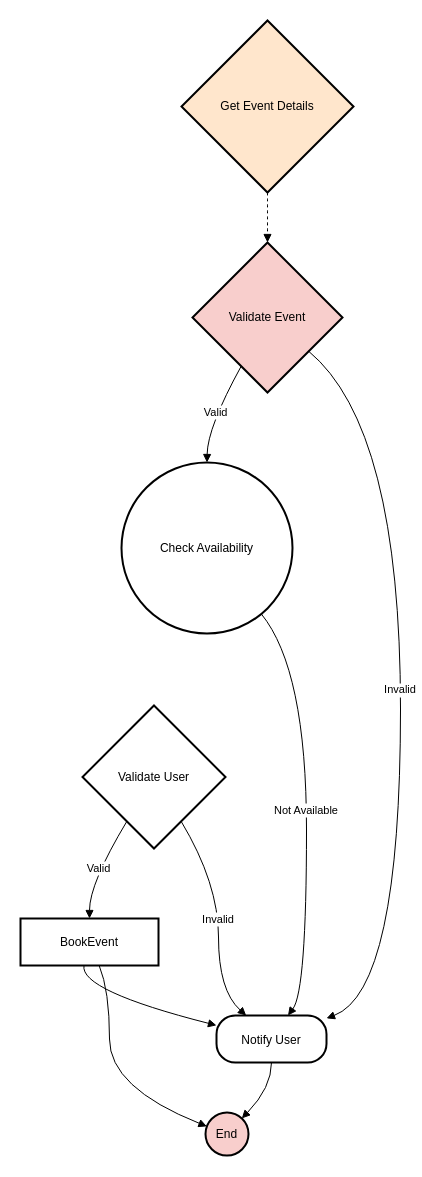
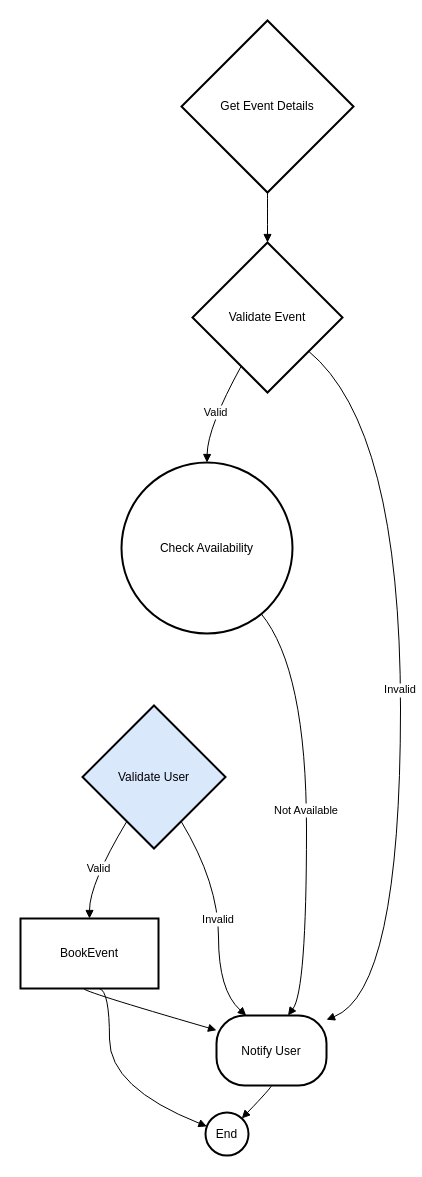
  <mxCell id="0" />
  <mxCell id="1" parent="0" />
- <mxCell id="2" value="Get Event Details" style="rhombus;strokeWidth=2;whiteSpace=wrap;fillColor=#ffe6cc;" vertex="1" parent="1"><mxGeometry x="181" y="20" width="172" height="172" as="geometry" /></mxCell>
- <mxCell id="3" value="Validate Event" style="rhombus;strokeWidth=2;whiteSpace=wrap;fillColor=#f8cecc;" vertex="1" parent="1"><mxGeometry x="192" y="242" width="150" height="150" as="geometry" /></mxCell>
+ <mxCell id="2" value="Get Event Details" style="rhombus;strokeWidth=2;whiteSpace=wrap;" vertex="1" parent="1"><mxGeometry x="181" y="20" width="172" height="172" as="geometry" /></mxCell>
+ <mxCell id="3" value="Validate Event" style="rhombus;strokeWidth=2;whiteSpace=wrap;" vertex="1" parent="1"><mxGeometry x="192" y="242" width="150" height="150" as="geometry" /></mxCell>
  <mxCell id="4" value="Check Availability" style="ellipse;strokeWidth=2;whiteSpace=wrap;" vertex="1" parent="1"><mxGeometry x="121" y="462" width="171" height="171" as="geometry" /></mxCell>
- <mxCell id="5" value="Notify User" style="rounded=1;arcSize=40;strokeWidth=2" vertex="1" parent="1"><mxGeometry x="216" y="1015" width="110" height="47" as="geometry" /></mxCell>
- <mxCell id="6" value="Validate User" style="rhombus;strokeWidth=2;whiteSpace=wrap;" vertex="1" parent="1"><mxGeometry x="82" y="705" width="143" height="143" as="geometry" /></mxCell>
- <mxCell id="7" value="BookEvent" style="whiteSpace=wrap;strokeWidth=2;" vertex="1" parent="1"><mxGeometry x="20" y="918" width="138" height="47" as="geometry" /></mxCell>
- <mxCell id="8" value="End" style="ellipse;aspect=fixed;strokeWidth=2;whiteSpace=wrap;fillColor=#f8cecc;" vertex="1" parent="1"><mxGeometry x="205" y="1112" width="43" height="43" as="geometry" /></mxCell>
- <mxCell id="9" value="" style="curved=1;startArrow=none;endArrow=block;exitX=0.5;exitY=1;entryX=0.5;entryY=0;dashed=1;" edge="1" parent="1" source="2" target="3"><mxGeometry relative="1" as="geometry"><Array as="points" /></mxGeometry></mxCell>
+ <mxCell id="5" value="Notify User" style="rounded=1;arcSize=40;strokeWidth=2" vertex="1" parent="1"><mxGeometry x="216" y="1015" width="110" height="70" as="geometry" /></mxCell>
+ <mxCell id="6" value="Validate User" style="rhombus;strokeWidth=2;whiteSpace=wrap;fillColor=#dae8fc;" vertex="1" parent="1"><mxGeometry x="82" y="705" width="143" height="143" as="geometry" /></mxCell>
+ <mxCell id="7" value="BookEvent" style="whiteSpace=wrap;strokeWidth=2;" vertex="1" parent="1"><mxGeometry x="20" y="918" width="138" height="70" as="geometry" /></mxCell>
+ <mxCell id="8" value="End" style="ellipse;aspect=fixed;strokeWidth=2;whiteSpace=wrap;" vertex="1" parent="1"><mxGeometry x="205" y="1112" width="43" height="43" as="geometry" /></mxCell>
+ <mxCell id="9" value="" style="curved=1;startArrow=none;endArrow=block;exitX=0.5;exitY=1;entryX=0.5;entryY=0;" edge="1" parent="1" source="2" target="3"><mxGeometry relative="1" as="geometry"><Array as="points" /></mxGeometry></mxCell>
  <mxCell id="10" value="Valid" style="curved=1;startArrow=none;endArrow=block;exitX=0.23;exitY=1;entryX=0.5;entryY=0;" edge="1" parent="1" source="3" target="4"><mxGeometry relative="1" as="geometry"><Array as="points"><mxPoint x="207" y="427" /></Array></mxGeometry></mxCell>
  <mxCell id="11" value="Invalid" style="curved=1;startArrow=none;endArrow=block;exitX=1;exitY=0.91;entryX=1;entryY=0.06;" edge="1" parent="1" source="3" target="5"><mxGeometry relative="1" as="geometry"><Array as="points"><mxPoint x="400" y="427" /><mxPoint x="400" y="990" /></Array></mxGeometry></mxCell>
  <mxCell id="12" value="Not Available" style="curved=1;startArrow=none;endArrow=block;exitX=0.91;exitY=1;entryX=0.65;entryY=0;" edge="1" parent="1" source="4" target="5"><mxGeometry relative="1" as="geometry"><Array as="points"><mxPoint x="306" y="669" /><mxPoint x="306" y="990" /></Array></mxGeometry></mxCell>
  <mxCell id="13" value="Valid" style="curved=1;startArrow=none;endArrow=block;exitX=0.2;exitY=0.99;entryX=0.5;entryY=0;" edge="1" parent="1" source="6" target="7"><mxGeometry relative="1" as="geometry"><Array as="points"><mxPoint x="89" y="883" /></Array></mxGeometry></mxCell>
  <mxCell id="14" value="Invalid" style="curved=1;startArrow=none;endArrow=block;exitX=0.8;exitY=0.99;entryX=0.27;entryY=0;" edge="1" parent="1" source="6" target="5"><mxGeometry relative="1" as="geometry"><Array as="points"><mxPoint x="218" y="883" /><mxPoint x="218" y="990" /></Array></mxGeometry></mxCell>
  <mxCell id="15" value="" style="curved=1;startArrow=none;endArrow=block;exitX=0.46;exitY=1;entryX=0;entryY=0.21;" edge="1" parent="1" source="7" target="5"><mxGeometry relative="1" as="geometry"><Array as="points"><mxPoint x="79" y="990" /></Array></mxGeometry></mxCell>
  <mxCell id="16" value="" style="curved=1;startArrow=none;endArrow=block;exitX=0.57;exitY=1;entryX=-0.01;entryY=0.31;" edge="1" parent="1" source="7" target="8"><mxGeometry relative="1" as="geometry"><Array as="points"><mxPoint x="109" y="990" /><mxPoint x="109" y="1087" /></Array></mxGeometry></mxCell>
  <mxCell id="17" value="" style="curved=1;startArrow=none;endArrow=block;exitX=0.5;exitY=1;entryX=0.98;entryY=0;" edge="1" parent="1" source="5" target="8"><mxGeometry relative="1" as="geometry"><Array as="points"><mxPoint x="271" y="1087" /></Array></mxGeometry></mxCell>
